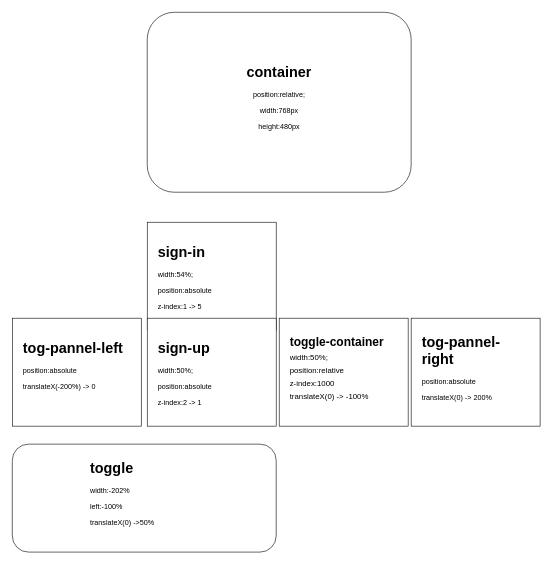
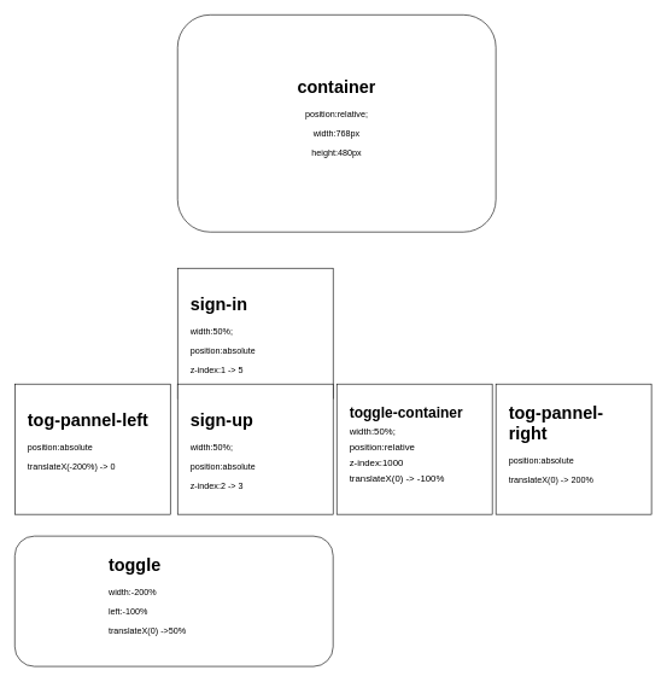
  <mxCell id="0" />
  <mxCell id="1" parent="0" />
  <mxCell id="2" value="" style="rounded=1;whiteSpace=wrap;html=1;" vertex="1" parent="1"><mxGeometry x="245" y="20" width="440" height="300" as="geometry" /></mxCell>
  <mxCell id="3" value="&lt;h1&gt;container&lt;/h1&gt;&lt;p&gt;position:relative;&lt;/p&gt;&lt;p&gt;width:768px&lt;/p&gt;&lt;p&gt;height:480px&lt;/p&gt;" style="text;html=1;strokeColor=none;fillColor=none;spacing=5;spacingTop=-20;whiteSpace=wrap;overflow=hidden;rounded=0;align=center;" vertex="1" parent="1"><mxGeometry x="370" y="100" width="190" height="120" as="geometry" /></mxCell>
  <mxCell id="4" value="" style="rounded=0;whiteSpace=wrap;html=1;" vertex="1" parent="1"><mxGeometry x="245" y="370" width="215" height="180" as="geometry" /></mxCell>
- <mxCell id="5" value="&lt;h1&gt;sign-in&lt;/h1&gt;&lt;p&gt;width:54%;&lt;/p&gt;&lt;p&gt;position:absolute&lt;/p&gt;&lt;p&gt;z-index:1 -&amp;gt; 5&lt;/p&gt;" style="text;html=1;strokeColor=none;fillColor=none;spacing=5;spacingTop=-20;whiteSpace=wrap;overflow=hidden;rounded=0;" vertex="1" parent="1"><mxGeometry x="257.5" y="400" width="190" height="120" as="geometry" /></mxCell>
+ <mxCell id="5" value="&lt;h1&gt;sign-in&lt;/h1&gt;&lt;p&gt;width:50%;&lt;/p&gt;&lt;p&gt;position:absolute&lt;/p&gt;&lt;p&gt;z-index:1 -&amp;gt; 5&lt;/p&gt;" style="text;html=1;strokeColor=none;fillColor=none;spacing=5;spacingTop=-20;whiteSpace=wrap;overflow=hidden;rounded=0;" vertex="1" parent="1"><mxGeometry x="257.5" y="400" width="190" height="120" as="geometry" /></mxCell>
  <mxCell id="6" value="" style="rounded=0;whiteSpace=wrap;html=1;" vertex="1" parent="1"><mxGeometry x="20" y="530" width="215" height="180" as="geometry" /></mxCell>
  <mxCell id="7" value="&lt;h1&gt;tog-pannel-left&lt;/h1&gt;&lt;p&gt;position:absolute&lt;/p&gt;&lt;p&gt;translateX(-200%) -&amp;gt; 0&lt;/p&gt;" style="text;html=1;strokeColor=none;fillColor=none;spacing=5;spacingTop=-20;whiteSpace=wrap;overflow=hidden;rounded=0;" vertex="1" parent="1"><mxGeometry x="32.5" y="560" width="190" height="120" as="geometry" /></mxCell>
  <mxCell id="8" value="" style="rounded=0;whiteSpace=wrap;html=1;" vertex="1" parent="1"><mxGeometry x="245" y="530" width="215" height="180" as="geometry" /></mxCell>
  <mxCell id="9" value="" style="rounded=0;whiteSpace=wrap;html=1;" vertex="1" parent="1"><mxGeometry x="685" y="530" width="215" height="180" as="geometry" /></mxCell>
  <mxCell id="10" value="" style="rounded=1;whiteSpace=wrap;html=1;" vertex="1" parent="1"><mxGeometry x="20" y="740" width="440" height="180" as="geometry" /></mxCell>
- <mxCell id="11" value="&lt;h1&gt;toggle&lt;/h1&gt;&lt;p&gt;width:-202%&lt;/p&gt;&lt;p&gt;left:-100%&lt;/p&gt;&lt;p&gt;translateX(0) -&amp;gt;50%&lt;/p&gt;" style="text;html=1;strokeColor=none;fillColor=none;spacing=5;spacingTop=-20;whiteSpace=wrap;overflow=hidden;rounded=0;" vertex="1" parent="1"><mxGeometry x="145" y="760" width="190" height="120" as="geometry" /></mxCell>
- <mxCell id="12" value="&lt;h1&gt;sign-up&lt;/h1&gt;&lt;p&gt;width:50%;&lt;/p&gt;&lt;p&gt;position:absolute&lt;/p&gt;&lt;p&gt;z-index:2 -&amp;gt; 1&lt;/p&gt;" style="text;html=1;strokeColor=none;fillColor=none;spacing=5;spacingTop=-20;whiteSpace=wrap;overflow=hidden;rounded=0;" vertex="1" parent="1"><mxGeometry x="257.5" y="560" width="190" height="120" as="geometry" /></mxCell>
+ <mxCell id="11" value="&lt;h1&gt;toggle&lt;/h1&gt;&lt;p&gt;width:-200%&lt;/p&gt;&lt;p&gt;left:-100%&lt;/p&gt;&lt;p&gt;translateX(0) -&amp;gt;50%&lt;/p&gt;" style="text;html=1;strokeColor=none;fillColor=none;spacing=5;spacingTop=-20;whiteSpace=wrap;overflow=hidden;rounded=0;" vertex="1" parent="1"><mxGeometry x="145" y="760" width="190" height="120" as="geometry" /></mxCell>
+ <mxCell id="12" value="&lt;h1&gt;sign-up&lt;/h1&gt;&lt;p&gt;width:50%;&lt;/p&gt;&lt;p&gt;position:absolute&lt;/p&gt;&lt;p&gt;z-index:2 -&amp;gt; 3&lt;/p&gt;" style="text;html=1;strokeColor=none;fillColor=none;spacing=5;spacingTop=-20;whiteSpace=wrap;overflow=hidden;rounded=0;" vertex="1" parent="1"><mxGeometry x="257.5" y="560" width="190" height="120" as="geometry" /></mxCell>
  <mxCell id="13" value="&lt;h1&gt;tog-pannel-right&lt;/h1&gt;&lt;p&gt;position:absolute&lt;/p&gt;&lt;p&gt;translateX(0) -&amp;gt; 200%&lt;/p&gt;" style="text;html=1;strokeColor=none;fillColor=none;spacing=5;spacingTop=-20;whiteSpace=wrap;overflow=hidden;rounded=0;" vertex="1" parent="1"><mxGeometry x="697.5" y="550" width="190" height="120" as="geometry" /></mxCell>
  <mxCell id="14" value="" style="rounded=0;whiteSpace=wrap;html=1;" vertex="1" parent="1"><mxGeometry x="465" y="530" width="215" height="180" as="geometry" /></mxCell>
  <mxCell id="15" value="&lt;h1 style=&quot;font-size: 20px; line-height: 70%;&quot;&gt;&lt;span style=&quot;background-color: initial;&quot;&gt;&lt;font style=&quot;font-size: 20px;&quot;&gt;toggle-container&lt;/font&gt;&lt;/span&gt;&lt;/h1&gt;&lt;h1 style=&quot;font-size: 13px; line-height: 70%;&quot;&gt;&lt;font style=&quot;font-size: 13px;&quot;&gt;&lt;span style=&quot;background-color: initial; font-weight: normal;&quot;&gt;width:50%;&lt;/span&gt;&lt;br&gt;&lt;/font&gt;&lt;/h1&gt;&lt;p style=&quot;font-size: 13px; line-height: 70%;&quot;&gt;&lt;font style=&quot;font-size: 13px;&quot;&gt;position:relative&lt;/font&gt;&lt;/p&gt;&lt;p style=&quot;font-size: 13px; line-height: 70%;&quot;&gt;&lt;font style=&quot;font-size: 13px;&quot;&gt;z-index:1000&lt;/font&gt;&lt;/p&gt;&lt;p style=&quot;font-size: 13px; line-height: 70%;&quot;&gt;&lt;font style=&quot;font-size: 13px;&quot;&gt;translateX(0) -&amp;gt; -100%&lt;/font&gt;&lt;/p&gt;" style="text;html=1;strokeColor=none;fillColor=none;spacing=5;spacingTop=-20;whiteSpace=wrap;overflow=hidden;rounded=0;" vertex="1" parent="1"><mxGeometry x="477.5" y="560" width="190" height="120" as="geometry" /></mxCell>
